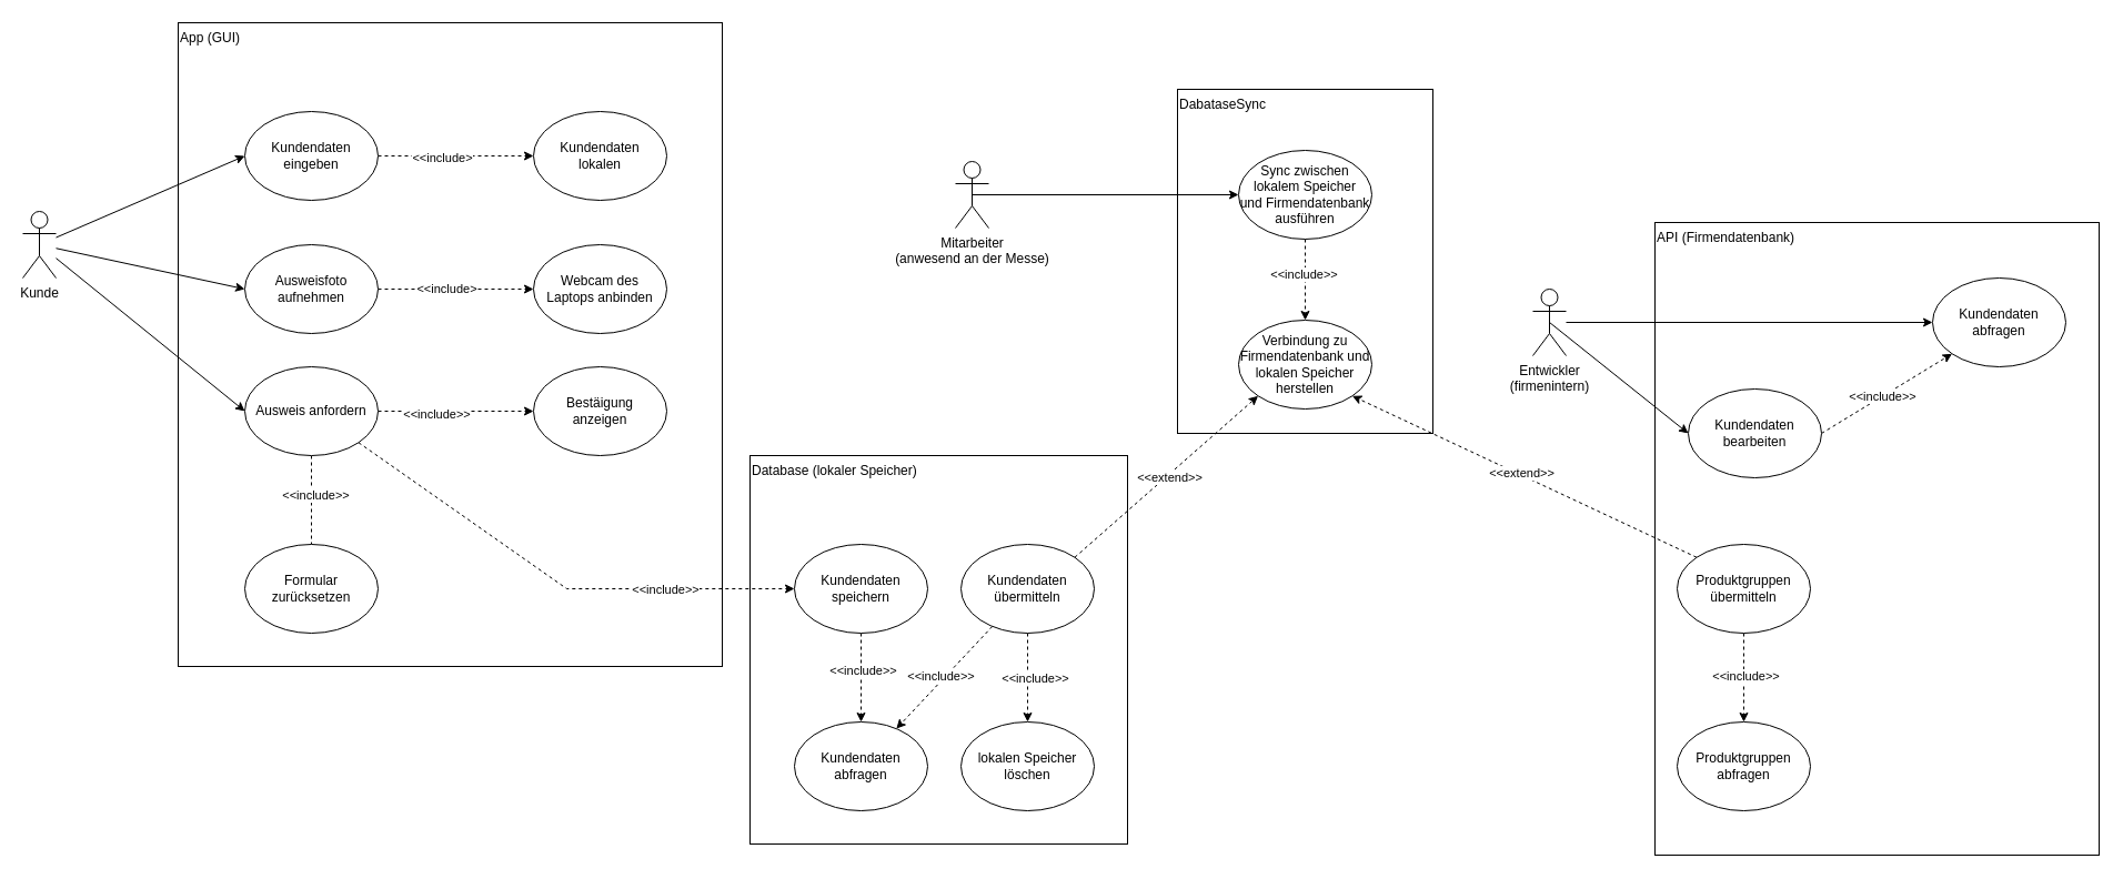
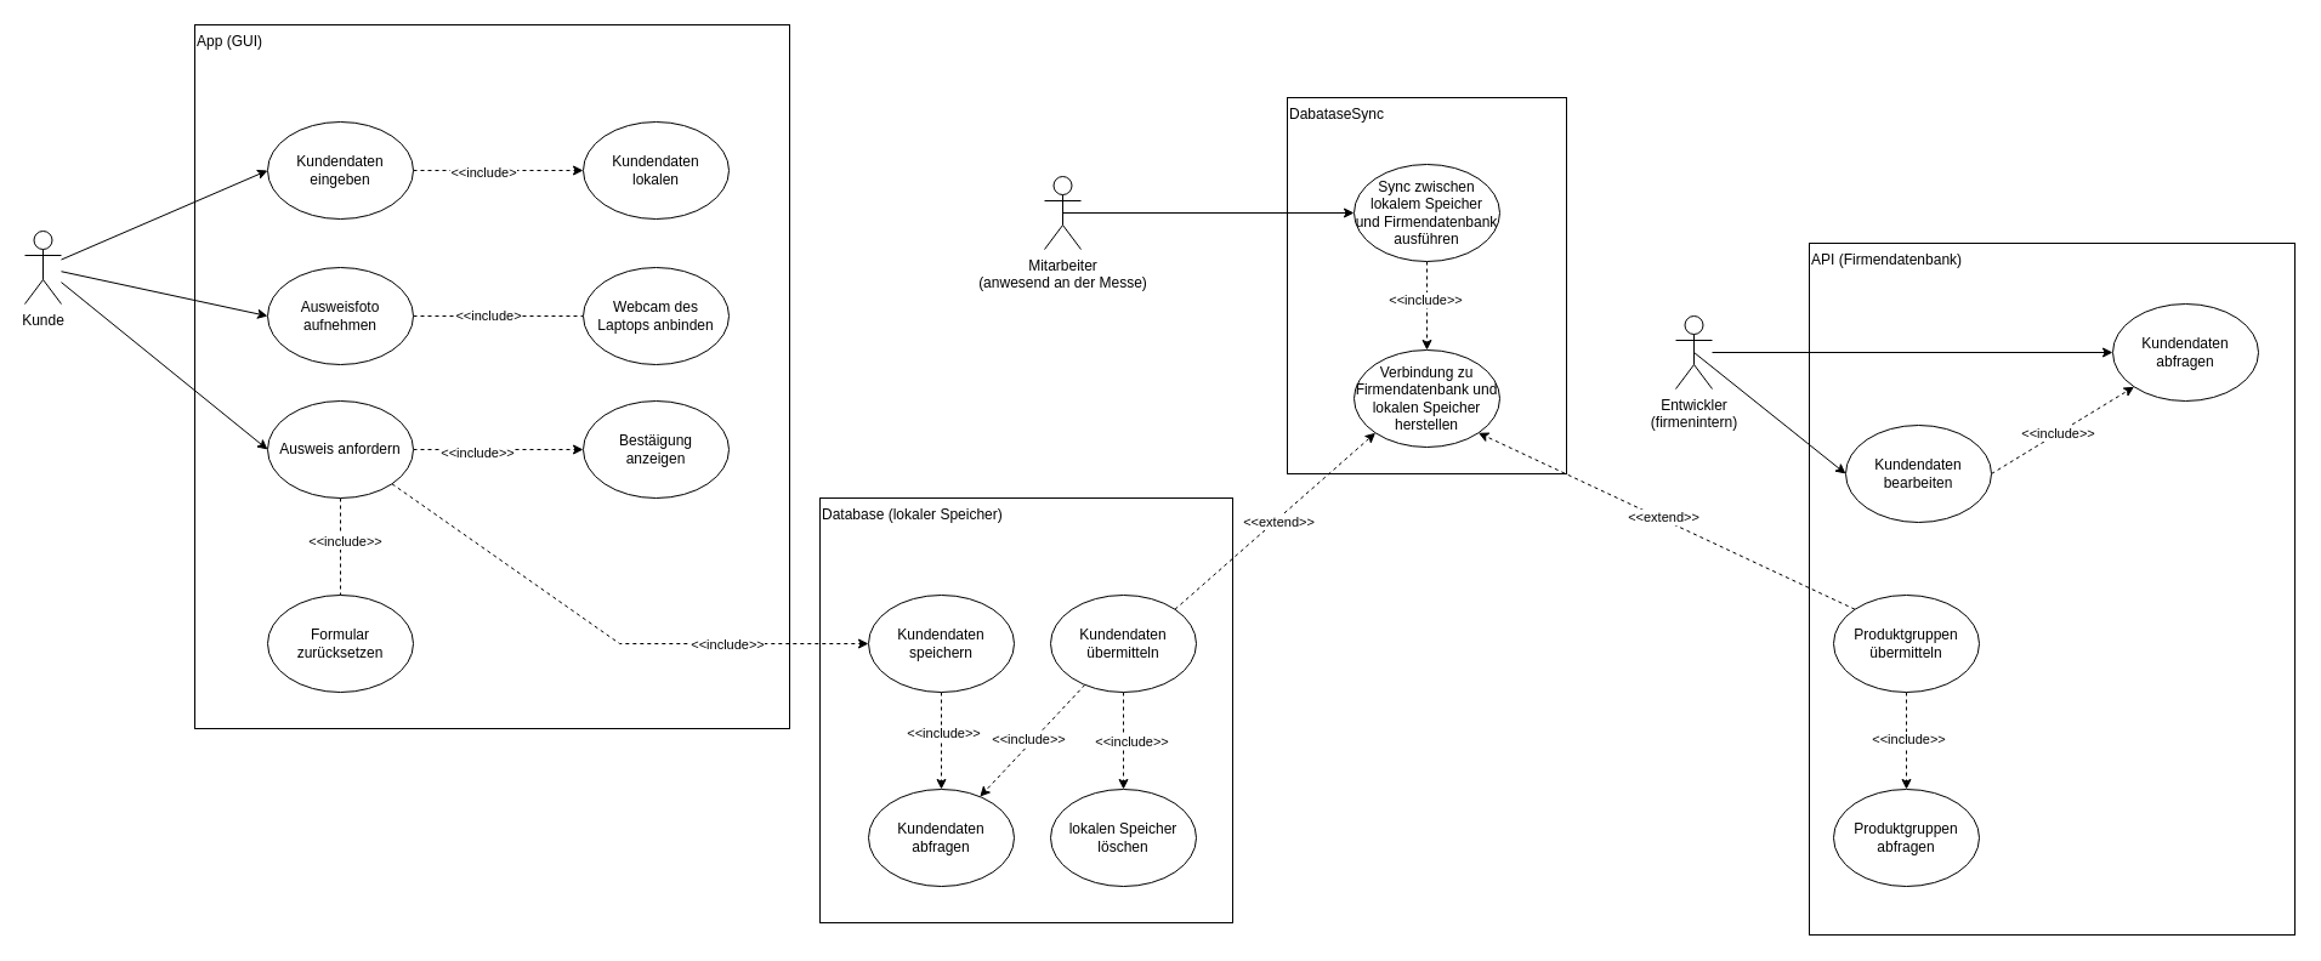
  <mxCell id="0" />
  <mxCell id="1" parent="0" />
  <mxCell id="2" value="API (Firmendatenbank)" style="rounded=0;whiteSpace=wrap;html=1;align=left;labelPosition=center;verticalLabelPosition=middle;verticalAlign=top;" vertex="1" parent="1"><mxGeometry x="1490" y="200" width="400" height="570" as="geometry" /></mxCell>
  <mxCell id="3" value="Database (lokaler Speicher)" style="rounded=0;whiteSpace=wrap;html=1;align=left;labelPosition=center;verticalLabelPosition=middle;verticalAlign=top;" vertex="1" parent="1"><mxGeometry x="675" y="410" width="340" height="350" as="geometry" /></mxCell>
  <mxCell id="4" value="App (GUI)" style="rounded=0;whiteSpace=wrap;html=1;align=left;labelPosition=center;verticalLabelPosition=middle;verticalAlign=top;" vertex="1" parent="1"><mxGeometry x="160" y="20" width="490" height="580" as="geometry" /></mxCell>
  <mxCell id="5" style="rounded=0;orthogonalLoop=1;jettySize=auto;html=1;entryX=0;entryY=0.5;entryDx=0;entryDy=0;" edge="1" parent="1" source="8" target="11"><mxGeometry relative="1" as="geometry" /></mxCell>
  <mxCell id="6" style="rounded=0;orthogonalLoop=1;jettySize=auto;html=1;entryX=0;entryY=0.5;entryDx=0;entryDy=0;" edge="1" parent="1" source="8" target="15"><mxGeometry relative="1" as="geometry" /></mxCell>
  <mxCell id="7" style="rounded=0;orthogonalLoop=1;jettySize=auto;html=1;entryX=0;entryY=0.5;entryDx=0;entryDy=0;" edge="1" parent="1" source="8" target="23"><mxGeometry relative="1" as="geometry" /></mxCell>
  <mxCell id="8" value="Kunde" style="shape=umlActor;verticalLabelPosition=bottom;verticalAlign=top;html=1;outlineConnect=0;" vertex="1" parent="1"><mxGeometry x="20" y="190" width="30" height="60" as="geometry" /></mxCell>
  <mxCell id="9" value="" style="edgeStyle=orthogonalEdgeStyle;rounded=0;orthogonalLoop=1;jettySize=auto;html=1;dashed=1;" edge="1" parent="1" source="11" target="12"><mxGeometry relative="1" as="geometry" /></mxCell>
  <mxCell id="10" value="&amp;lt;&amp;lt;include&amp;gt;" style="edgeLabel;html=1;align=center;verticalAlign=middle;resizable=0;points=[];" vertex="1" connectable="0" parent="9"><mxGeometry x="-0.188" y="-1" relative="1" as="geometry"><mxPoint as="offset" /></mxGeometry></mxCell>
  <mxCell id="11" value="Kundendaten&lt;br&gt;eingeben" style="ellipse;whiteSpace=wrap;html=1;" vertex="1" parent="1"><mxGeometry x="220" y="100" width="120" height="80" as="geometry" /></mxCell>
  <mxCell id="12" value="Kundendaten&lt;br&gt;lokalen" style="ellipse;whiteSpace=wrap;html=1;" vertex="1" parent="1"><mxGeometry x="480" y="100" width="120" height="80" as="geometry" /></mxCell>
- <mxCell id="13" value="" style="edgeStyle=orthogonalEdgeStyle;rounded=0;orthogonalLoop=1;jettySize=auto;html=1;dashed=1;" edge="1" parent="1" source="15" target="16"><mxGeometry relative="1" as="geometry" /></mxCell>
+ <mxCell id="13" value="" style="edgeStyle=orthogonalEdgeStyle;rounded=0;orthogonalLoop=1;jettySize=auto;html=1;dashed=1;endArrow=none;" edge="1" parent="1" source="15" target="16"><mxGeometry relative="1" as="geometry" /></mxCell>
  <mxCell id="14" value="&amp;lt;&amp;lt;include&amp;gt;" style="edgeLabel;html=1;align=center;verticalAlign=middle;resizable=0;points=[];" vertex="1" connectable="0" parent="13"><mxGeometry x="-0.131" y="1" relative="1" as="geometry"><mxPoint as="offset" /></mxGeometry></mxCell>
  <mxCell id="15" value="Ausweisfoto&lt;br&gt;aufnehmen" style="ellipse;whiteSpace=wrap;html=1;" vertex="1" parent="1"><mxGeometry x="220" y="220" width="120" height="80" as="geometry" /></mxCell>
  <mxCell id="16" value="Webcam des&lt;br&gt;Laptops anbinden" style="ellipse;whiteSpace=wrap;html=1;" vertex="1" parent="1"><mxGeometry x="480" y="220" width="120" height="80" as="geometry" /></mxCell>
  <mxCell id="17" value="" style="edgeStyle=orthogonalEdgeStyle;rounded=0;orthogonalLoop=1;jettySize=auto;html=1;dashed=1;" edge="1" parent="1" source="23" target="24"><mxGeometry relative="1" as="geometry" /></mxCell>
  <mxCell id="18" value="&amp;lt;&amp;lt;include&amp;gt;&amp;gt;" style="edgeLabel;html=1;align=center;verticalAlign=middle;resizable=0;points=[];" vertex="1" connectable="0" parent="17"><mxGeometry x="-0.262" y="-2" relative="1" as="geometry"><mxPoint as="offset" /></mxGeometry></mxCell>
  <mxCell id="19" value="" style="rounded=0;orthogonalLoop=1;jettySize=auto;html=1;dashed=1;endArrow=none;" edge="1" parent="1" source="23" target="25"><mxGeometry relative="1" as="geometry" /></mxCell>
  <mxCell id="20" value="&amp;lt;&amp;lt;include&amp;gt;&amp;gt;" style="edgeLabel;html=1;align=center;verticalAlign=middle;resizable=0;points=[];" vertex="1" connectable="0" parent="19"><mxGeometry x="-0.128" y="3" relative="1" as="geometry"><mxPoint as="offset" /></mxGeometry></mxCell>
  <mxCell id="21" style="rounded=0;orthogonalLoop=1;jettySize=auto;html=1;exitX=1;exitY=1;exitDx=0;exitDy=0;entryX=0;entryY=0.5;entryDx=0;entryDy=0;dashed=1;" edge="1" parent="1" source="23" target="28"><mxGeometry relative="1" as="geometry"><Array as="points"><mxPoint x="510" y="530" /></Array></mxGeometry></mxCell>
  <mxCell id="22" value="&amp;lt;&amp;lt;include&amp;gt;&amp;gt;" style="edgeLabel;html=1;align=center;verticalAlign=middle;resizable=0;points=[];" vertex="1" connectable="0" parent="21"><mxGeometry x="0.08" y="1" relative="1" as="geometry"><mxPoint x="84" y="1" as="offset" /></mxGeometry></mxCell>
  <mxCell id="23" value="Ausweis anfordern" style="ellipse;whiteSpace=wrap;html=1;" vertex="1" parent="1"><mxGeometry x="220" y="330" width="120" height="80" as="geometry" /></mxCell>
  <mxCell id="24" value="Bestäigung &lt;br&gt;anzeigen" style="ellipse;whiteSpace=wrap;html=1;" vertex="1" parent="1"><mxGeometry x="480" y="330" width="120" height="80" as="geometry" /></mxCell>
  <mxCell id="25" value="Formular zurücksetzen" style="ellipse;whiteSpace=wrap;html=1;" vertex="1" parent="1"><mxGeometry x="220" y="490" width="120" height="80" as="geometry" /></mxCell>
  <mxCell id="26" value="" style="edgeStyle=orthogonalEdgeStyle;rounded=0;orthogonalLoop=1;jettySize=auto;html=1;dashed=1;" edge="1" parent="1" source="28" target="43"><mxGeometry relative="1" as="geometry" /></mxCell>
  <mxCell id="27" value="&amp;lt;&amp;lt;include&amp;gt;&amp;gt;" style="edgeLabel;html=1;align=center;verticalAlign=middle;resizable=0;points=[];" vertex="1" connectable="0" parent="26"><mxGeometry x="-0.164" y="1" relative="1" as="geometry"><mxPoint as="offset" /></mxGeometry></mxCell>
  <mxCell id="28" value="Kundendaten&lt;br&gt;speichern" style="ellipse;whiteSpace=wrap;html=1;" vertex="1" parent="1"><mxGeometry x="715" y="490" width="120" height="80" as="geometry" /></mxCell>
  <mxCell id="29" style="edgeStyle=orthogonalEdgeStyle;rounded=0;orthogonalLoop=1;jettySize=auto;html=1;" edge="1" parent="1" source="31" target="54"><mxGeometry relative="1" as="geometry" /></mxCell>
  <mxCell id="30" style="rounded=0;orthogonalLoop=1;jettySize=auto;html=1;exitX=0.5;exitY=0.5;exitDx=0;exitDy=0;exitPerimeter=0;entryX=0;entryY=0.5;entryDx=0;entryDy=0;" edge="1" parent="1" source="31" target="57"><mxGeometry relative="1" as="geometry" /></mxCell>
  <mxCell id="31" value="Entwickler&lt;br&gt;(firmenintern)" style="shape=umlActor;verticalLabelPosition=bottom;verticalAlign=top;html=1;outlineConnect=0;" vertex="1" parent="1"><mxGeometry x="1380" y="260" width="30" height="60" as="geometry" /></mxCell>
  <mxCell id="32" value="DabataseSync" style="rounded=0;whiteSpace=wrap;html=1;align=left;labelPosition=center;verticalLabelPosition=middle;verticalAlign=top;" vertex="1" parent="1"><mxGeometry x="1060" y="80" width="230" height="310" as="geometry" /></mxCell>
  <mxCell id="33" value="" style="edgeStyle=orthogonalEdgeStyle;rounded=0;orthogonalLoop=1;jettySize=auto;html=1;dashed=1;" edge="1" parent="1" source="35" target="47"><mxGeometry relative="1" as="geometry" /></mxCell>
  <mxCell id="34" value="&amp;lt;&amp;lt;include&amp;gt;&amp;gt;" style="edgeLabel;html=1;align=center;verticalAlign=middle;resizable=0;points=[];" vertex="1" connectable="0" parent="33"><mxGeometry x="-0.153" y="-2" relative="1" as="geometry"><mxPoint as="offset" /></mxGeometry></mxCell>
  <mxCell id="35" value="Sync zwischen&lt;br&gt;lokalem Speicher&lt;br&gt;und Firmendatenbank&lt;br&gt;ausführen" style="ellipse;whiteSpace=wrap;html=1;" vertex="1" parent="1"><mxGeometry x="1115" y="135" width="120" height="80" as="geometry" /></mxCell>
  <mxCell id="36" style="rounded=0;orthogonalLoop=1;jettySize=auto;html=1;exitX=0.5;exitY=0.5;exitDx=0;exitDy=0;exitPerimeter=0;entryX=0;entryY=0.5;entryDx=0;entryDy=0;" edge="1" parent="1" source="37" target="35"><mxGeometry relative="1" as="geometry" /></mxCell>
  <mxCell id="37" value="Mitarbeiter&lt;br&gt;(anwesend an der Messe)" style="shape=umlActor;verticalLabelPosition=bottom;verticalAlign=top;html=1;outlineConnect=0;" vertex="1" parent="1"><mxGeometry x="860" y="145" width="30" height="60" as="geometry" /></mxCell>
  <mxCell id="38" value="" style="rounded=0;orthogonalLoop=1;jettySize=auto;html=1;dashed=1;" edge="1" parent="1" source="42" target="43"><mxGeometry relative="1" as="geometry"><Array as="points" /></mxGeometry></mxCell>
  <mxCell id="39" value="&amp;lt;&amp;lt;include&amp;gt;&amp;gt;" style="edgeLabel;html=1;align=center;verticalAlign=middle;resizable=0;points=[];" vertex="1" connectable="0" parent="38"><mxGeometry x="0.39" relative="1" as="geometry"><mxPoint x="13" y="-20" as="offset" /></mxGeometry></mxCell>
  <mxCell id="40" value="" style="edgeStyle=orthogonalEdgeStyle;rounded=0;orthogonalLoop=1;jettySize=auto;html=1;dashed=1;" edge="1" parent="1" source="42" target="44"><mxGeometry relative="1" as="geometry" /></mxCell>
  <mxCell id="41" value="&amp;lt;&amp;lt;include&amp;gt;&amp;gt;" style="edgeLabel;html=1;align=center;verticalAlign=middle;resizable=0;points=[];" vertex="1" connectable="0" parent="40"><mxGeometry y="3" relative="1" as="geometry"><mxPoint x="3" as="offset" /></mxGeometry></mxCell>
  <mxCell id="42" value="Kundendaten&lt;br&gt;übermitteln" style="ellipse;whiteSpace=wrap;html=1;" vertex="1" parent="1"><mxGeometry x="865" y="490" width="120" height="80" as="geometry" /></mxCell>
  <mxCell id="43" value="Kundendaten abfragen" style="ellipse;whiteSpace=wrap;html=1;" vertex="1" parent="1"><mxGeometry x="715" y="650" width="120" height="80" as="geometry" /></mxCell>
  <mxCell id="44" value="lokalen Speicher löschen" style="ellipse;whiteSpace=wrap;html=1;" vertex="1" parent="1"><mxGeometry x="865" y="650" width="120" height="80" as="geometry" /></mxCell>
  <mxCell id="45" style="rounded=0;orthogonalLoop=1;jettySize=auto;html=1;exitX=1;exitY=0;exitDx=0;exitDy=0;entryX=0;entryY=1;entryDx=0;entryDy=0;dashed=1;" edge="1" parent="1" source="42" target="47"><mxGeometry relative="1" as="geometry" /></mxCell>
  <mxCell id="46" value="&amp;lt;&amp;lt;extend&amp;gt;&amp;gt;" style="edgeLabel;html=1;align=center;verticalAlign=middle;resizable=0;points=[];" vertex="1" connectable="0" parent="45"><mxGeometry x="0.022" y="-2" relative="1" as="geometry"><mxPoint as="offset" /></mxGeometry></mxCell>
  <mxCell id="47" value="Verbindung zu Firmendatenbank und lokalen Speicher&lt;br&gt;herstellen" style="ellipse;whiteSpace=wrap;html=1;" vertex="1" parent="1"><mxGeometry x="1115" y="288" width="120" height="80" as="geometry" /></mxCell>
  <mxCell id="48" style="rounded=0;orthogonalLoop=1;jettySize=auto;html=1;exitX=0;exitY=0;exitDx=0;exitDy=0;entryX=1;entryY=1;entryDx=0;entryDy=0;dashed=1;" edge="1" parent="1" source="52" target="47"><mxGeometry relative="1" as="geometry" /></mxCell>
  <mxCell id="49" value="&amp;lt;&amp;lt;extend&amp;gt;&amp;gt;" style="edgeLabel;html=1;align=center;verticalAlign=middle;resizable=0;points=[];" vertex="1" connectable="0" parent="48"><mxGeometry x="0.021" y="-2" relative="1" as="geometry"><mxPoint as="offset" /></mxGeometry></mxCell>
  <mxCell id="50" value="" style="edgeStyle=orthogonalEdgeStyle;rounded=0;orthogonalLoop=1;jettySize=auto;html=1;dashed=1;" edge="1" parent="1" source="52" target="53"><mxGeometry relative="1" as="geometry" /></mxCell>
  <mxCell id="51" value="&amp;lt;&amp;lt;include&amp;gt;&amp;gt;" style="edgeLabel;html=1;align=center;verticalAlign=middle;resizable=0;points=[];" vertex="1" connectable="0" parent="50"><mxGeometry x="-0.05" y="1" relative="1" as="geometry"><mxPoint as="offset" /></mxGeometry></mxCell>
  <mxCell id="52" value="Produktgruppen&lt;br&gt;übermitteln" style="ellipse;whiteSpace=wrap;html=1;" vertex="1" parent="1"><mxGeometry x="1510" y="490" width="120" height="80" as="geometry" /></mxCell>
  <mxCell id="53" value="Produktgruppen&lt;br&gt;abfragen" style="ellipse;whiteSpace=wrap;html=1;" vertex="1" parent="1"><mxGeometry x="1510" y="650" width="120" height="80" as="geometry" /></mxCell>
  <mxCell id="54" value="Kundendaten&lt;br&gt;abfragen" style="ellipse;whiteSpace=wrap;html=1;" vertex="1" parent="1"><mxGeometry x="1740" y="250" width="120" height="80" as="geometry" /></mxCell>
  <mxCell id="55" style="rounded=0;orthogonalLoop=1;jettySize=auto;html=1;exitX=1;exitY=0.5;exitDx=0;exitDy=0;entryX=0;entryY=1;entryDx=0;entryDy=0;dashed=1;" edge="1" parent="1" source="57" target="54"><mxGeometry relative="1" as="geometry" /></mxCell>
  <mxCell id="56" value="&amp;lt;&amp;lt;include&amp;gt;&amp;gt;" style="edgeLabel;html=1;align=center;verticalAlign=middle;resizable=0;points=[];" vertex="1" connectable="0" parent="55"><mxGeometry x="-0.069" relative="1" as="geometry"><mxPoint as="offset" /></mxGeometry></mxCell>
  <mxCell id="57" value="Kundendaten&lt;br&gt;bearbeiten" style="ellipse;whiteSpace=wrap;html=1;" vertex="1" parent="1"><mxGeometry x="1520" y="350" width="120" height="80" as="geometry" /></mxCell>
